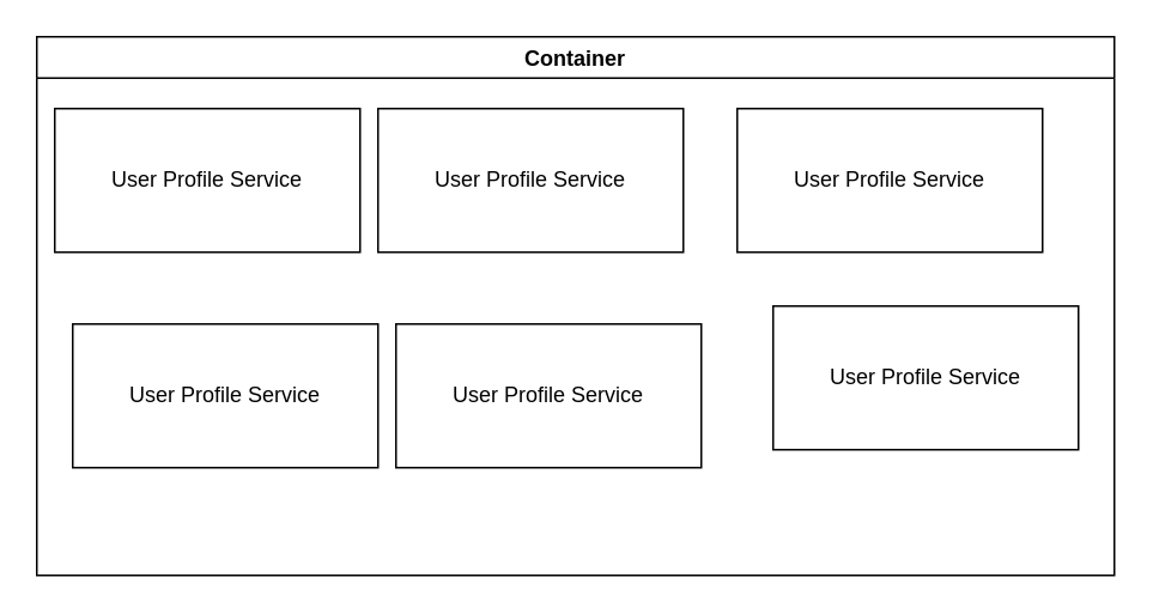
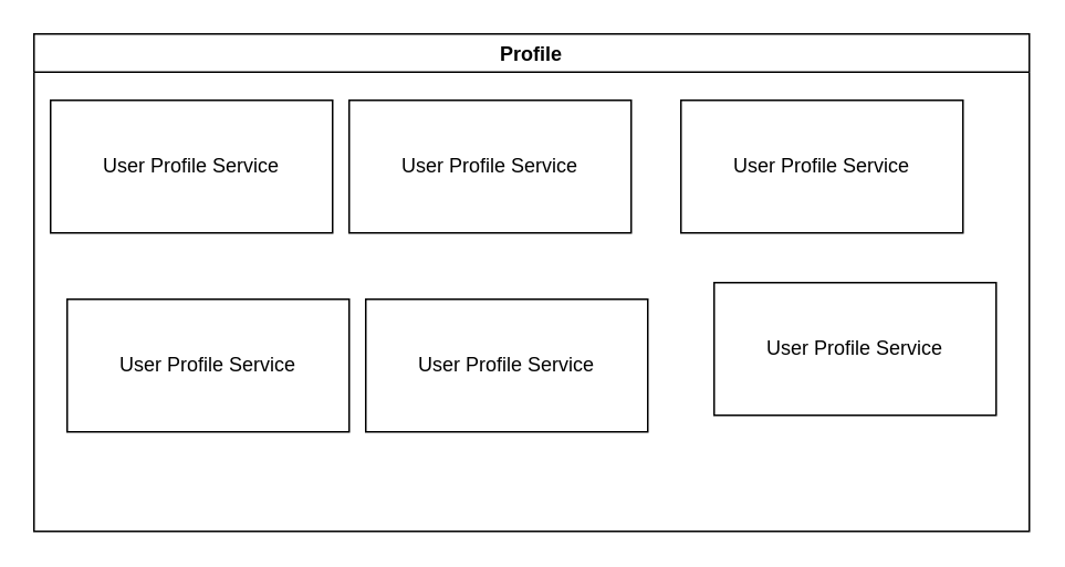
  <mxCell id="0" />
  <mxCell id="1" parent="0" />
- <mxCell id="2" value="Container" style="swimlane;startSize=23;" vertex="1" parent="1"><mxGeometry x="20" y="20" width="600" height="300" as="geometry" /></mxCell>
+ <mxCell id="2" value="Profile" style="swimlane;startSize=23;" vertex="1" parent="1"><mxGeometry x="20" y="20" width="600" height="300" as="geometry" /></mxCell>
  <mxCell id="3" value="User Profile Service" style="rounded=0;whiteSpace=wrap;html=1;" vertex="1" parent="2"><mxGeometry x="10" y="40" width="170" height="80" as="geometry" /></mxCell>
  <mxCell id="4" value="User Profile Service" style="rounded=0;whiteSpace=wrap;html=1;" vertex="1" parent="2"><mxGeometry x="190" y="40" width="170" height="80" as="geometry" /></mxCell>
  <mxCell id="5" value="User Profile Service" style="rounded=0;whiteSpace=wrap;html=1;" vertex="1" parent="2"><mxGeometry x="390" y="40" width="170" height="80" as="geometry" /></mxCell>
  <mxCell id="6" value="User Profile Service" style="rounded=0;whiteSpace=wrap;html=1;" vertex="1" parent="2"><mxGeometry x="20" y="160" width="170" height="80" as="geometry" /></mxCell>
  <mxCell id="7" value="User Profile Service" style="rounded=0;whiteSpace=wrap;html=1;" vertex="1" parent="2"><mxGeometry x="200" y="160" width="170" height="80" as="geometry" /></mxCell>
  <mxCell id="8" value="User Profile Service" style="rounded=0;whiteSpace=wrap;html=1;" vertex="1" parent="2"><mxGeometry x="410" y="150" width="170" height="80" as="geometry" /></mxCell>
